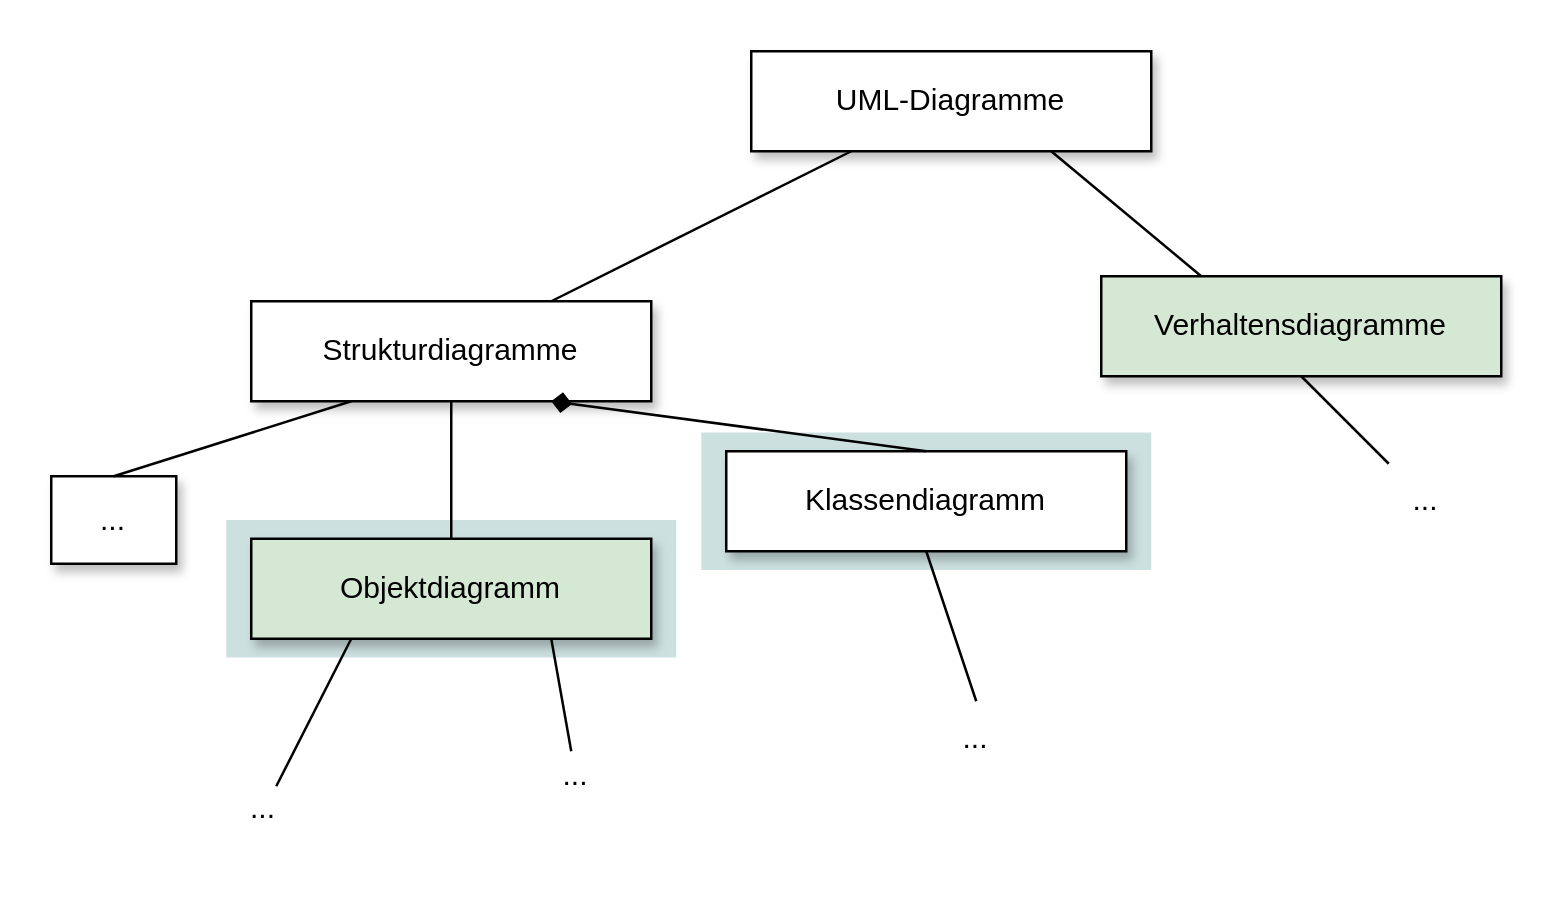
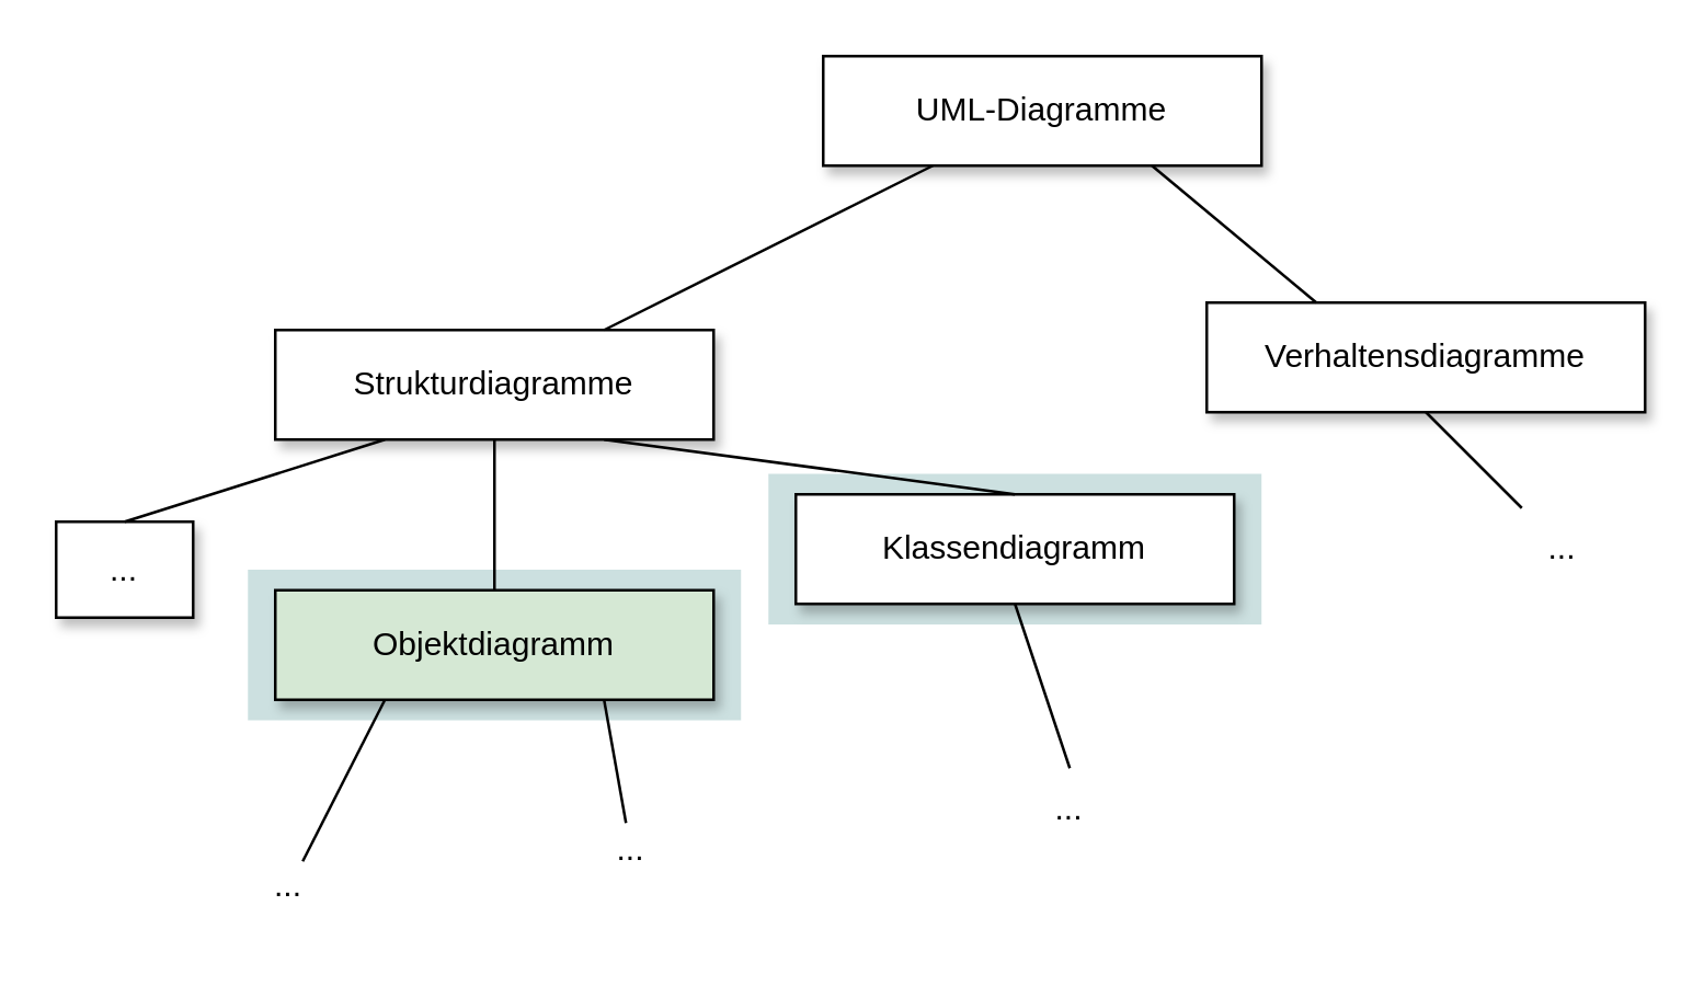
  <mxCell id="0" />
  <mxCell id="1" parent="0" />
  <mxCell id="2" value="" style="rounded=0;whiteSpace=wrap;html=1;fillColor=#006666;fillOpacity=20;strokeColor=none;" parent="1" vertex="1"><mxGeometry x="280" y="172.5" width="180" height="55" as="geometry" /></mxCell>
  <mxCell id="3" value="" style="rounded=0;whiteSpace=wrap;html=1;fillColor=#006666;fillOpacity=20;strokeColor=none;" parent="1" vertex="1"><mxGeometry x="90" y="207.5" width="180" height="55" as="geometry" /></mxCell>
  <mxCell id="4" value="UML-Diagramme" style="rounded=0;whiteSpace=wrap;html=1;shadow=1;" parent="1" vertex="1"><mxGeometry x="300" y="20" width="160" height="40" as="geometry" /></mxCell>
- <mxCell id="5" value="Verhaltensdiagramme" style="rounded=0;whiteSpace=wrap;html=1;shadow=1;fillColor=#d5e8d4;" parent="1" vertex="1"><mxGeometry x="440" y="110" width="160" height="40" as="geometry" /></mxCell>
+ <mxCell id="5" value="Verhaltensdiagramme" style="rounded=0;whiteSpace=wrap;html=1;shadow=1;" parent="1" vertex="1"><mxGeometry x="440" y="110" width="160" height="40" as="geometry" /></mxCell>
  <mxCell id="6" value="Strukturdiagramme" style="rounded=0;whiteSpace=wrap;html=1;shadow=1;" parent="1" vertex="1"><mxGeometry x="100" y="120" width="160" height="40" as="geometry" /></mxCell>
  <mxCell id="7" value="Objektdiagramm" style="rounded=0;whiteSpace=wrap;html=1;shadow=1;fillColor=#d5e8d4;" parent="1" vertex="1"><mxGeometry x="100" y="215" width="160" height="40" as="geometry" /></mxCell>
  <mxCell id="8" value="Klassendiagramm" style="rounded=0;whiteSpace=wrap;html=1;shadow=1;" parent="1" vertex="1"><mxGeometry x="290" y="180" width="160" height="40" as="geometry" /></mxCell>
  <mxCell id="9" value="..." style="rounded=0;whiteSpace=wrap;html=1;shadow=1;" parent="1" vertex="1"><mxGeometry x="20" y="190" width="50" height="35" as="geometry" /></mxCell>
  <mxCell id="10" value="..." style="rounded=0;whiteSpace=wrap;html=1;strokeColor=none;fillColor=none;" parent="1" vertex="1"><mxGeometry x="540" y="185" width="60" height="30" as="geometry" /></mxCell>
  <mxCell id="11" value="" style="endArrow=none;html=1;rounded=0;entryX=0.25;entryY=1;entryDx=0;entryDy=0;exitX=0.75;exitY=0;exitDx=0;exitDy=0;" parent="1" source="6" target="4" edge="1"><mxGeometry width="50" height="50" relative="1" as="geometry"><mxPoint x="340" y="150" as="sourcePoint" /><mxPoint x="390" y="100" as="targetPoint" /></mxGeometry></mxCell>
  <mxCell id="12" value="" style="endArrow=none;html=1;rounded=0;entryX=0.75;entryY=1;entryDx=0;entryDy=0;exitX=0.25;exitY=0;exitDx=0;exitDy=0;" parent="1" source="5" target="4" edge="1"><mxGeometry width="50" height="50" relative="1" as="geometry"><mxPoint x="380" y="320" as="sourcePoint" /><mxPoint x="430" y="270" as="targetPoint" /></mxGeometry></mxCell>
  <mxCell id="13" value="" style="endArrow=none;html=1;rounded=0;exitX=0.5;exitY=0;exitDx=0;exitDy=0;entryX=0.25;entryY=1;entryDx=0;entryDy=0;" parent="1" source="9" target="6" edge="1"><mxGeometry width="50" height="50" relative="1" as="geometry"><mxPoint x="380" y="320" as="sourcePoint" /><mxPoint x="180" y="190" as="targetPoint" /></mxGeometry></mxCell>
  <mxCell id="14" value="" style="endArrow=none;html=1;rounded=0;entryX=0.5;entryY=1;entryDx=0;entryDy=0;exitX=0.5;exitY=0;exitDx=0;exitDy=0;" parent="1" source="7" target="6" edge="1"><mxGeometry width="50" height="50" relative="1" as="geometry"><mxPoint x="380" y="320" as="sourcePoint" /><mxPoint x="430" y="270" as="targetPoint" /></mxGeometry></mxCell>
- <mxCell id="15" value="" style="endArrow=diamond;html=1;rounded=0;entryX=0.75;entryY=1;entryDx=0;entryDy=0;exitX=0.5;exitY=0;exitDx=0;exitDy=0;" parent="1" source="8" target="6" edge="1"><mxGeometry width="50" height="50" relative="1" as="geometry"><mxPoint x="380" y="320" as="sourcePoint" /><mxPoint x="430" y="270" as="targetPoint" /></mxGeometry></mxCell>
+ <mxCell id="15" value="" style="endArrow=none;html=1;rounded=0;entryX=0.75;entryY=1;entryDx=0;entryDy=0;exitX=0.5;exitY=0;exitDx=0;exitDy=0;" parent="1" source="8" target="6" edge="1"><mxGeometry width="50" height="50" relative="1" as="geometry"><mxPoint x="380" y="320" as="sourcePoint" /><mxPoint x="430" y="270" as="targetPoint" /></mxGeometry></mxCell>
  <mxCell id="16" value="" style="endArrow=none;html=1;rounded=0;entryX=0.5;entryY=1;entryDx=0;entryDy=0;exitX=0.25;exitY=0;exitDx=0;exitDy=0;" parent="1" source="10" target="5" edge="1"><mxGeometry width="50" height="50" relative="1" as="geometry"><mxPoint x="380" y="320" as="sourcePoint" /><mxPoint x="430" y="270" as="targetPoint" /></mxGeometry></mxCell>
  <mxCell id="17" value="" style="endArrow=none;html=1;rounded=0;entryX=0.25;entryY=1;entryDx=0;entryDy=0;exitX=0.625;exitY=0.2;exitDx=0;exitDy=0;exitPerimeter=0;" parent="1" edge="1"><mxGeometry width="50" height="50" relative="1" as="geometry"><mxPoint x="110" y="314" as="sourcePoint" /><mxPoint x="140" y="255" as="targetPoint" /></mxGeometry></mxCell>
  <mxCell id="18" value="" style="endArrow=none;html=1;rounded=0;entryX=0.75;entryY=1;entryDx=0;entryDy=0;" parent="1" edge="1"><mxGeometry width="50" height="50" relative="1" as="geometry"><mxPoint x="228" y="300" as="sourcePoint" /><mxPoint x="220" y="255" as="targetPoint" /></mxGeometry></mxCell>
  <mxCell id="19" value="..." style="rounded=0;whiteSpace=wrap;html=1;strokeColor=none;fillColor=none;" parent="1" vertex="1"><mxGeometry x="75" y="308" width="60" height="30" as="geometry" /></mxCell>
  <mxCell id="20" value="..." style="rounded=0;whiteSpace=wrap;html=1;strokeColor=none;fillColor=none;" parent="1" vertex="1"><mxGeometry x="200" y="295" width="60" height="30" as="geometry" /></mxCell>
  <mxCell id="21" value="..." style="rounded=0;whiteSpace=wrap;html=1;strokeColor=none;fillColor=none;" parent="1" vertex="1"><mxGeometry x="360" y="280" width="60" height="30" as="geometry" /></mxCell>
  <mxCell id="22" value="" style="endArrow=none;html=1;rounded=0;entryX=0.5;entryY=1;entryDx=0;entryDy=0;exitX=0.5;exitY=0;exitDx=0;exitDy=0;" parent="1" source="21" edge="1"><mxGeometry width="50" height="50" relative="1" as="geometry"><mxPoint x="580" y="285" as="sourcePoint" /><mxPoint x="370" y="220" as="targetPoint" /></mxGeometry></mxCell>
